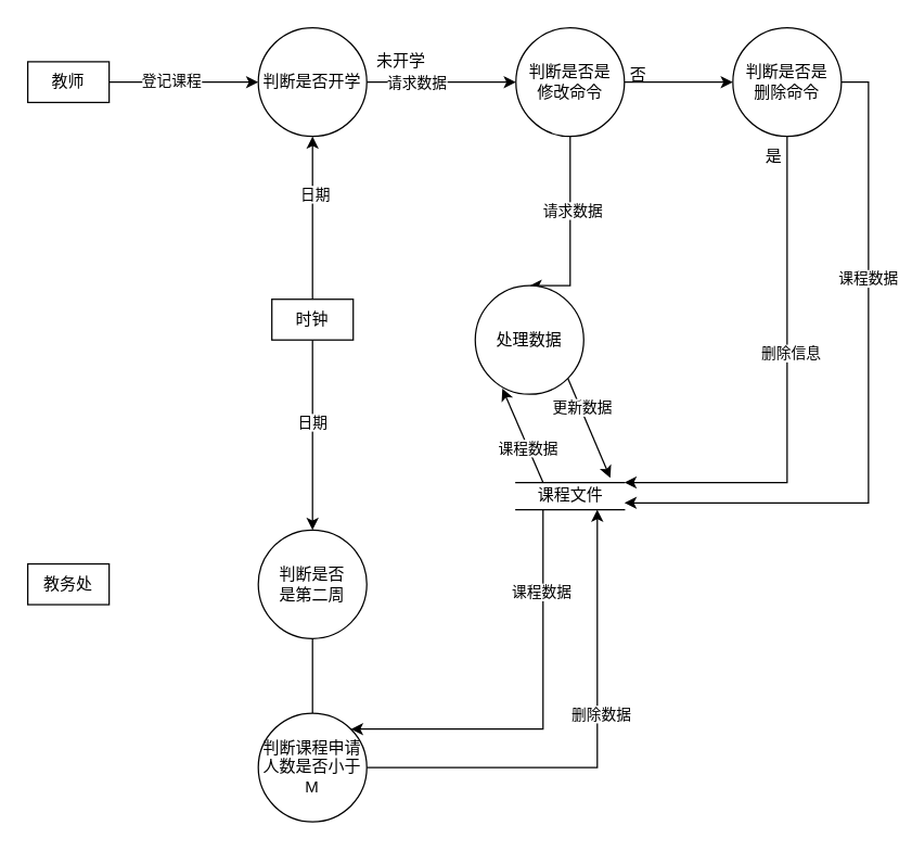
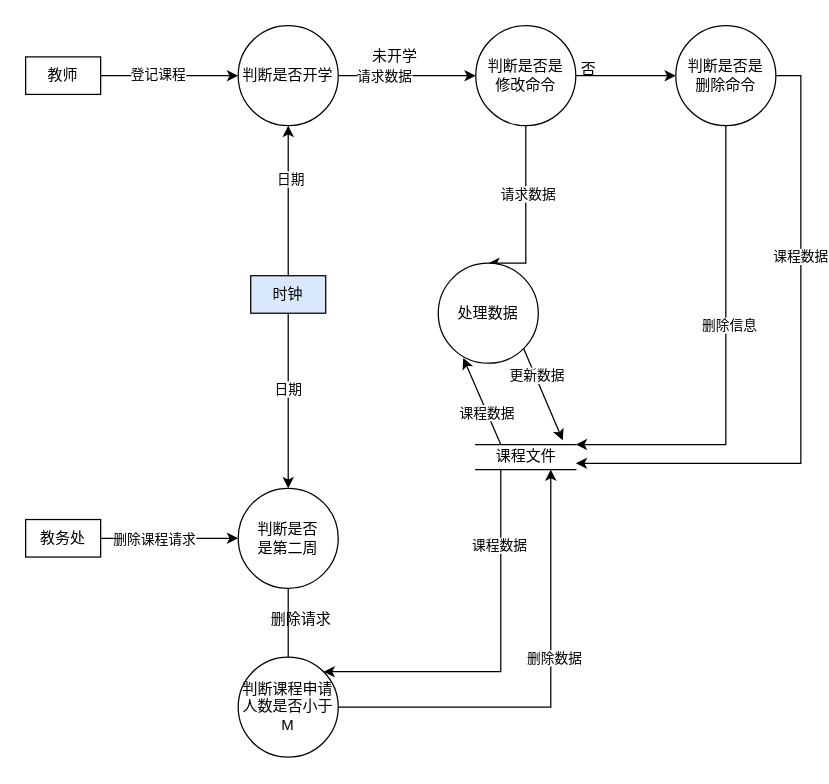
  <mxCell id="0" />
  <mxCell id="1" parent="0" />
  <mxCell id="2" style="edgeStyle=orthogonalEdgeStyle;rounded=0;orthogonalLoop=1;jettySize=auto;html=1;exitX=1;exitY=0.5;exitDx=0;exitDy=0;entryX=0;entryY=0.5;entryDx=0;entryDy=0;" edge="1" parent="1" source="4" target="7"><mxGeometry relative="1" as="geometry" /></mxCell>
  <mxCell id="3" value="登记课程" style="edgeLabel;html=1;align=center;verticalAlign=middle;resizable=0;points=[];" vertex="1" connectable="0" parent="2"><mxGeometry x="-0.185" y="2" relative="1" as="geometry"><mxPoint as="offset" /></mxGeometry></mxCell>
  <mxCell id="4" value="教师" style="rounded=0;whiteSpace=wrap;html=1;" vertex="1" parent="1"><mxGeometry x="20" y="45" width="60" height="30" as="geometry" /></mxCell>
  <mxCell id="5" style="edgeStyle=orthogonalEdgeStyle;rounded=0;orthogonalLoop=1;jettySize=auto;html=1;exitX=1;exitY=0.5;exitDx=0;exitDy=0;entryX=0;entryY=0.5;entryDx=0;entryDy=0;" edge="1" parent="1" source="7" target="16"><mxGeometry relative="1" as="geometry"><mxPoint x="350" y="60" as="targetPoint" /></mxGeometry></mxCell>
  <mxCell id="6" value="请求数据" style="edgeLabel;html=1;align=center;verticalAlign=middle;resizable=0;points=[];" vertex="1" connectable="0" parent="5"><mxGeometry x="-0.349" relative="1" as="geometry"><mxPoint as="offset" /></mxGeometry></mxCell>
  <mxCell id="7" value="判断是否开学" style="ellipse;whiteSpace=wrap;html=1;aspect=fixed;" vertex="1" parent="1"><mxGeometry x="190" y="20" width="80" height="80" as="geometry" /></mxCell>
  <mxCell id="8" style="edgeStyle=orthogonalEdgeStyle;rounded=0;orthogonalLoop=1;jettySize=auto;html=1;exitX=0.5;exitY=0;exitDx=0;exitDy=0;entryX=0.5;entryY=1;entryDx=0;entryDy=0;" edge="1" parent="1" source="12" target="7"><mxGeometry relative="1" as="geometry" /></mxCell>
  <mxCell id="9" value="日期" style="edgeLabel;html=1;align=center;verticalAlign=middle;resizable=0;points=[];" vertex="1" connectable="0" parent="8"><mxGeometry x="0.294" y="-1" relative="1" as="geometry"><mxPoint as="offset" /></mxGeometry></mxCell>
  <mxCell id="10" style="edgeStyle=orthogonalEdgeStyle;rounded=0;orthogonalLoop=1;jettySize=auto;html=1;exitX=0.5;exitY=1;exitDx=0;exitDy=0;entryX=0.5;entryY=0;entryDx=0;entryDy=0;" edge="1" parent="1" source="12" target="37"><mxGeometry relative="1" as="geometry" /></mxCell>
  <mxCell id="11" value="日期" style="edgeLabel;html=1;align=center;verticalAlign=middle;resizable=0;points=[];" vertex="1" connectable="0" parent="10"><mxGeometry x="-0.146" y="-1" relative="1" as="geometry"><mxPoint as="offset" /></mxGeometry></mxCell>
- <mxCell id="12" value="时钟" style="rounded=0;whiteSpace=wrap;html=1;" vertex="1" parent="1"><mxGeometry x="200" y="220" width="60" height="30" as="geometry" /></mxCell>
+ <mxCell id="12" value="时钟" style="rounded=0;whiteSpace=wrap;html=1;fillColor=#dae8fc;" vertex="1" parent="1"><mxGeometry x="200" y="220" width="60" height="30" as="geometry" /></mxCell>
  <mxCell id="13" value="" style="edgeStyle=orthogonalEdgeStyle;rounded=0;orthogonalLoop=1;jettySize=auto;html=1;" edge="1" parent="1" source="16" target="22"><mxGeometry relative="1" as="geometry" /></mxCell>
  <mxCell id="14" style="edgeStyle=orthogonalEdgeStyle;rounded=0;orthogonalLoop=1;jettySize=auto;html=1;exitX=0.5;exitY=1;exitDx=0;exitDy=0;entryX=0.5;entryY=0;entryDx=0;entryDy=0;" edge="1" parent="1" source="16" target="26"><mxGeometry relative="1" as="geometry"><mxPoint x="420" y="165" as="targetPoint" /><Array as="points"><mxPoint x="420" y="135" /><mxPoint x="420" y="135" /></Array></mxGeometry></mxCell>
  <mxCell id="15" value="请求数据" style="edgeLabel;html=1;align=center;verticalAlign=middle;resizable=0;points=[];" vertex="1" connectable="0" parent="14"><mxGeometry x="-0.234" y="1" relative="1" as="geometry"><mxPoint as="offset" /></mxGeometry></mxCell>
  <mxCell id="16" value="判断是否是&lt;br&gt;修改命令" style="ellipse;whiteSpace=wrap;html=1;aspect=fixed;" vertex="1" parent="1"><mxGeometry x="380" y="20" width="80" height="80" as="geometry" /></mxCell>
- <mxCell id="17" value="未开学" style="text;html=1;align=center;verticalAlign=middle;resizable=0;points=[];autosize=1;strokeColor=none;fillColor=none;" vertex="1" parent="1"><mxGeometry x="270" y="35" width="50" height="20" as="geometry" /></mxCell>
+ <mxCell id="17" value="未开学" style="text;html=1;align=center;verticalAlign=middle;resizable=0;points=[];autosize=1;strokeColor=none;fillColor=none;" vertex="1" parent="1"><mxGeometry x="290" y="35" width="50" height="20" as="geometry" /></mxCell>
  <mxCell id="18" style="edgeStyle=orthogonalEdgeStyle;rounded=0;orthogonalLoop=1;jettySize=auto;html=1;exitX=1;exitY=0.5;exitDx=0;exitDy=0;entryX=1;entryY=0.75;entryDx=0;entryDy=0;" edge="1" parent="1" source="22" target="31"><mxGeometry relative="1" as="geometry"><mxPoint x="680" y="60" as="targetPoint" /></mxGeometry></mxCell>
  <mxCell id="19" value="课程数据" style="edgeLabel;html=1;align=center;verticalAlign=middle;resizable=0;points=[];" vertex="1" connectable="0" parent="18"><mxGeometry x="-0.358" y="-1" relative="1" as="geometry"><mxPoint as="offset" /></mxGeometry></mxCell>
  <mxCell id="20" style="edgeStyle=orthogonalEdgeStyle;rounded=0;orthogonalLoop=1;jettySize=auto;html=1;exitX=0.5;exitY=1;exitDx=0;exitDy=0;entryX=1;entryY=0;entryDx=0;entryDy=0;" edge="1" parent="1" source="22" target="31"><mxGeometry relative="1" as="geometry"><Array as="points"><mxPoint x="580" y="355" /></Array></mxGeometry></mxCell>
  <mxCell id="21" value="删除信息" style="edgeLabel;html=1;align=center;verticalAlign=middle;resizable=0;points=[];" vertex="1" connectable="0" parent="20"><mxGeometry x="-0.153" y="2" relative="1" as="geometry"><mxPoint as="offset" /></mxGeometry></mxCell>
  <mxCell id="22" value="判断是否是&lt;br&gt;删除命令" style="ellipse;whiteSpace=wrap;html=1;aspect=fixed;" vertex="1" parent="1"><mxGeometry x="540" y="20" width="80" height="80" as="geometry" /></mxCell>
  <mxCell id="23" value="否" style="text;html=1;align=center;verticalAlign=middle;resizable=0;points=[];autosize=1;strokeColor=none;fillColor=none;" vertex="1" parent="1"><mxGeometry x="455" y="45" width="30" height="20" as="geometry" /></mxCell>
  <mxCell id="24" style="edgeStyle=none;rounded=0;orthogonalLoop=1;jettySize=auto;html=1;exitX=1;exitY=1;exitDx=0;exitDy=0;entryX=0.87;entryY=-0.17;entryDx=0;entryDy=0;entryPerimeter=0;" edge="1" parent="1" source="26" target="31"><mxGeometry relative="1" as="geometry" /></mxCell>
  <mxCell id="25" value="更新数据" style="edgeLabel;html=1;align=center;verticalAlign=middle;resizable=0;points=[];" vertex="1" connectable="0" parent="24"><mxGeometry x="-0.404" y="1" relative="1" as="geometry"><mxPoint as="offset" /></mxGeometry></mxCell>
  <mxCell id="26" value="处理数据" style="ellipse;whiteSpace=wrap;html=1;aspect=fixed;" vertex="1" parent="1"><mxGeometry x="350" y="210" width="80" height="80" as="geometry" /></mxCell>
  <mxCell id="27" style="rounded=0;orthogonalLoop=1;jettySize=auto;html=1;exitX=0.25;exitY=0;exitDx=0;exitDy=0;entryX=0.25;entryY=0.947;entryDx=0;entryDy=0;entryPerimeter=0;" edge="1" parent="1" source="31" target="26"><mxGeometry relative="1" as="geometry"><mxPoint x="400" y="275" as="targetPoint" /></mxGeometry></mxCell>
  <mxCell id="28" value="课程数据" style="edgeLabel;html=1;align=center;verticalAlign=middle;resizable=0;points=[];" vertex="1" connectable="0" parent="27"><mxGeometry x="-0.255" relative="1" as="geometry"><mxPoint as="offset" /></mxGeometry></mxCell>
  <mxCell id="29" style="edgeStyle=orthogonalEdgeStyle;rounded=0;orthogonalLoop=1;jettySize=auto;html=1;exitX=0.25;exitY=1;exitDx=0;exitDy=0;entryX=1;entryY=0;entryDx=0;entryDy=0;" edge="1" parent="1" source="31" target="40"><mxGeometry relative="1" as="geometry"><Array as="points"><mxPoint x="400" y="537" /></Array></mxGeometry></mxCell>
  <mxCell id="30" value="课程数据" style="edgeLabel;html=1;align=center;verticalAlign=middle;resizable=0;points=[];" vertex="1" connectable="0" parent="29"><mxGeometry x="-0.603" y="-2" relative="1" as="geometry"><mxPoint as="offset" /></mxGeometry></mxCell>
  <mxCell id="31" value="课程文件" style="html=1;dashed=0;whitespace=wrap;shape=partialRectangle;right=0;left=0;" vertex="1" parent="1"><mxGeometry x="380" y="355" width="80" height="20" as="geometry" /></mxCell>
- <mxCell id="32" value="是" style="text;html=1;align=center;verticalAlign=middle;resizable=0;points=[];autosize=1;strokeColor=none;fillColor=none;" vertex="1" parent="1"><mxGeometry x="555" y="105" width="30" height="20" as="geometry" /></mxCell>
+ <mxCell id="33" style="edgeStyle=orthogonalEdgeStyle;rounded=0;orthogonalLoop=1;jettySize=auto;html=1;exitX=1;exitY=0.5;exitDx=0;exitDy=0;entryX=0;entryY=0.5;entryDx=0;entryDy=0;" edge="1" parent="1" source="35" target="37"><mxGeometry relative="1" as="geometry" /></mxCell>
+ <mxCell id="34" value="删除课程请求" style="edgeLabel;html=1;align=center;verticalAlign=middle;resizable=0;points=[];" vertex="1" connectable="0" parent="33"><mxGeometry x="-0.24" relative="1" as="geometry"><mxPoint as="offset" /></mxGeometry></mxCell>
  <mxCell id="35" value="教务处" style="rounded=0;whiteSpace=wrap;html=1;" vertex="1" parent="1"><mxGeometry x="20" y="415" width="60" height="30" as="geometry" /></mxCell>
  <mxCell id="36" style="edgeStyle=orthogonalEdgeStyle;rounded=0;orthogonalLoop=1;jettySize=auto;html=1;exitX=0.5;exitY=1;exitDx=0;exitDy=0;entryX=0.5;entryY=0;entryDx=0;entryDy=0;endArrow=none;" edge="1" parent="1" source="37" target="40"><mxGeometry relative="1" as="geometry" /></mxCell>
  <mxCell id="37" value="判断是否&lt;br&gt;是第二周" style="ellipse;whiteSpace=wrap;html=1;aspect=fixed;" vertex="1" parent="1"><mxGeometry x="190" y="390" width="80" height="80" as="geometry" /></mxCell>
  <mxCell id="38" style="edgeStyle=orthogonalEdgeStyle;rounded=0;orthogonalLoop=1;jettySize=auto;html=1;exitX=1;exitY=0.5;exitDx=0;exitDy=0;entryX=0.75;entryY=1;entryDx=0;entryDy=0;" edge="1" parent="1" source="40" target="31"><mxGeometry relative="1" as="geometry" /></mxCell>
  <mxCell id="39" value="删除数据" style="edgeLabel;html=1;align=center;verticalAlign=middle;resizable=0;points=[];" vertex="1" connectable="0" parent="38"><mxGeometry x="0.166" y="-2" relative="1" as="geometry"><mxPoint as="offset" /></mxGeometry></mxCell>
  <mxCell id="40" value="判断课程申请人数是否小于M" style="ellipse;whiteSpace=wrap;html=1;aspect=fixed;" vertex="1" parent="1"><mxGeometry x="190" y="525" width="80" height="80" as="geometry" /></mxCell>
+ <mxCell id="41" value="删除请求" style="text;html=1;align=center;verticalAlign=middle;resizable=0;points=[];autosize=1;strokeColor=none;fillColor=none;" vertex="1" parent="1"><mxGeometry x="210" y="485" width="60" height="20" as="geometry" /></mxCell>
